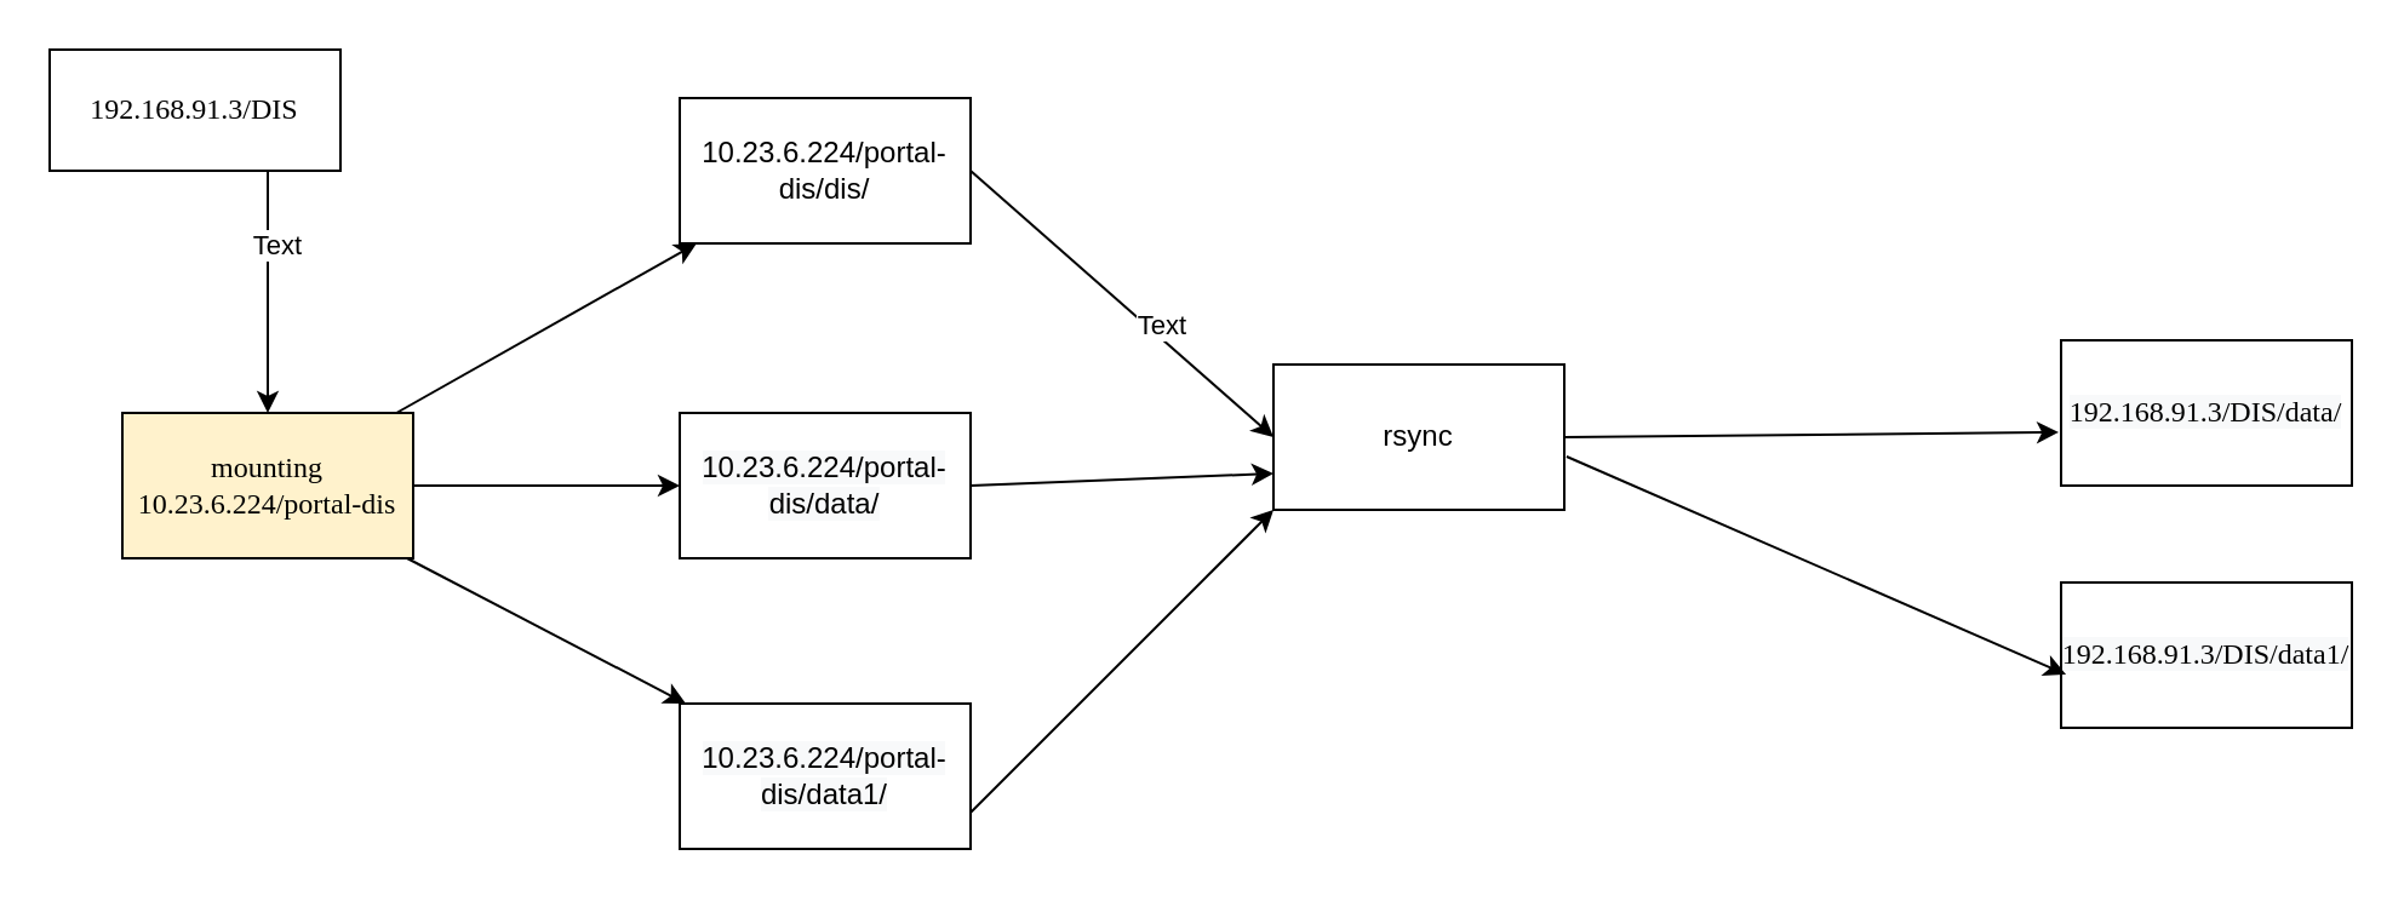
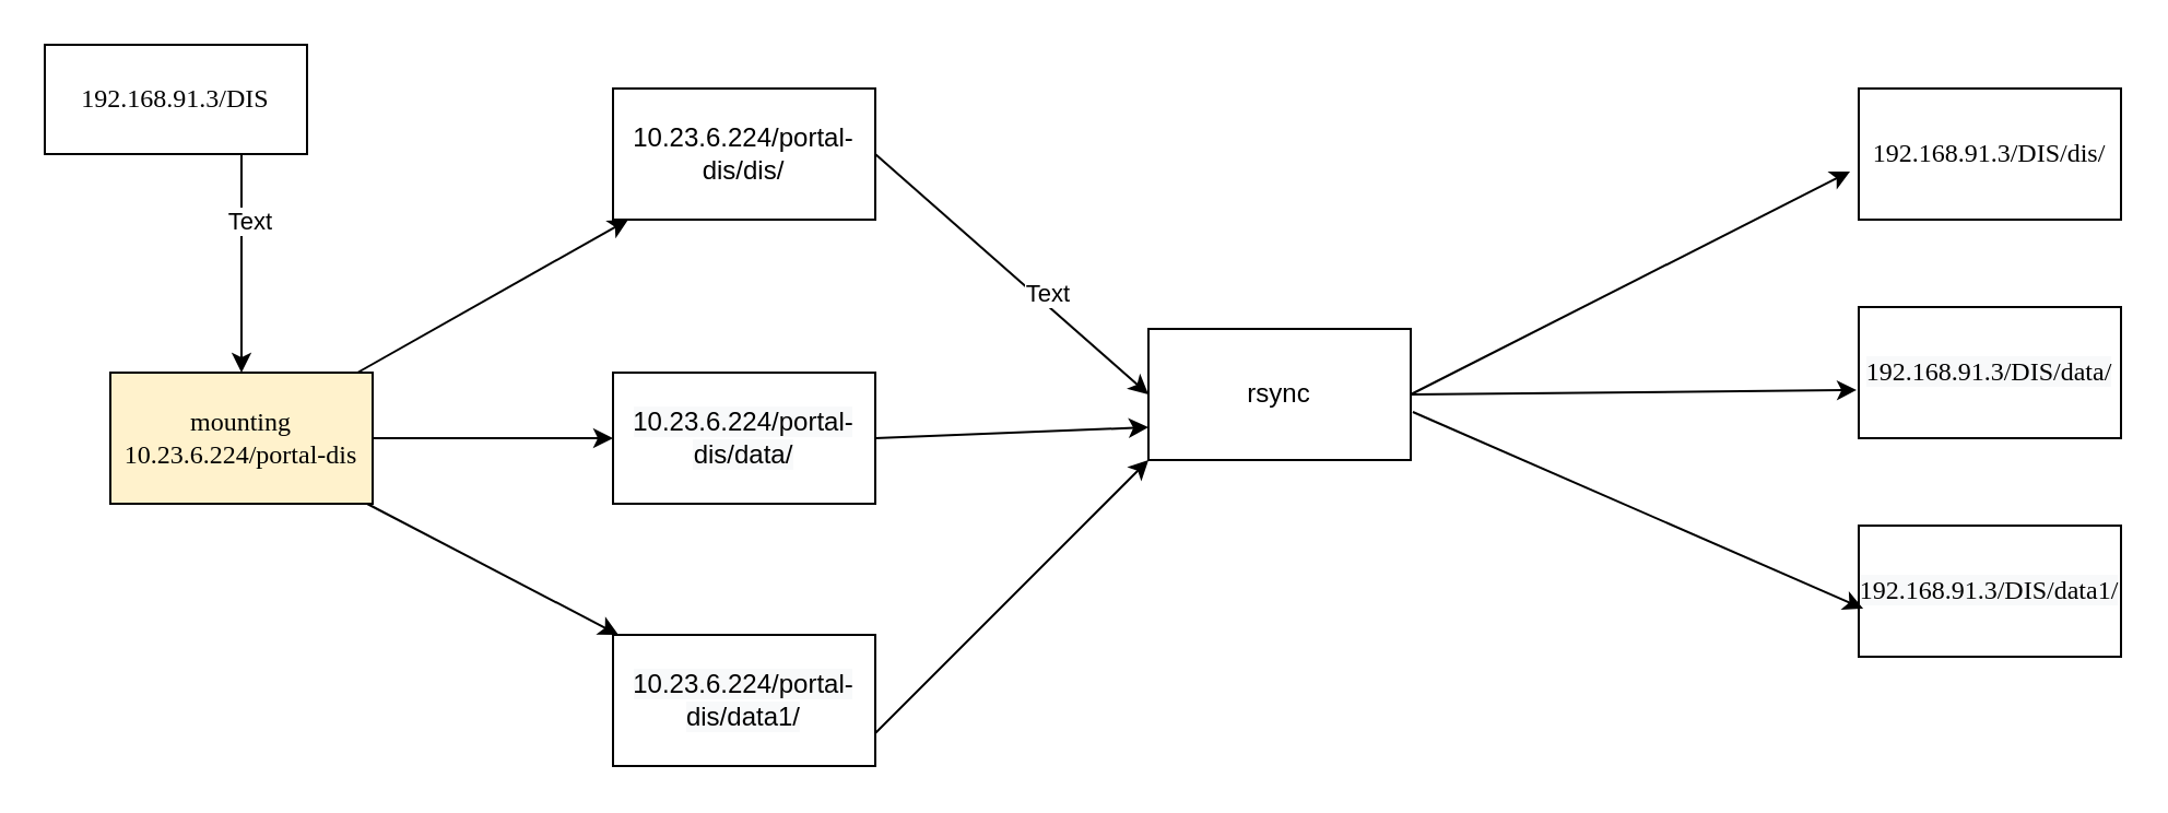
  <mxCell id="0" />
  <mxCell id="1" parent="0" />
  <mxCell id="2" value="192.168.91.3/DIS" style="whiteSpace=wrap;html=1;rounded=0;shadow=0;comic=0;labelBackgroundColor=none;strokeWidth=1;fontFamily=Verdana;fontSize=12;align=center;" parent="1" vertex="1"><mxGeometry x="20" y="20" width="120" height="50" as="geometry" /></mxCell>
  <mxCell id="3" value="&lt;font face=&quot;Verdana&quot;&gt;mounting&lt;br&gt;10.23.6.224/portal-dis&lt;/font&gt;" style="rounded=0;whiteSpace=wrap;html=1;fillColor=#fff2cc;" vertex="1" parent="1"><mxGeometry x="50" y="170" width="120" height="60" as="geometry" /></mxCell>
  <mxCell id="4" value="" style="endArrow=classic;html=1;exitX=0.75;exitY=1;exitDx=0;exitDy=0;" edge="1" parent="1" source="2" target="3"><mxGeometry width="50" height="50" relative="1" as="geometry"><mxPoint x="140" y="90" as="sourcePoint" /><mxPoint x="190" y="40" as="targetPoint" /></mxGeometry></mxCell>
  <mxCell id="5" value="Text" style="edgeLabel;html=1;align=center;verticalAlign=middle;resizable=0;points=[];" vertex="1" connectable="0" parent="4"><mxGeometry x="-0.407" y="3" relative="1" as="geometry"><mxPoint as="offset" /></mxGeometry></mxCell>
  <mxCell id="6" value="10.23.6.224/portal-dis/dis/" style="rounded=0;whiteSpace=wrap;html=1;" vertex="1" parent="1"><mxGeometry x="280" y="40" width="120" height="60" as="geometry" /></mxCell>
  <mxCell id="7" value="&lt;span style=&quot;color: rgb(0 , 0 , 0) ; font-family: &amp;#34;helvetica&amp;#34; ; font-size: 12px ; font-style: normal ; font-weight: 400 ; letter-spacing: normal ; text-align: center ; text-indent: 0px ; text-transform: none ; word-spacing: 0px ; background-color: rgb(248 , 249 , 250) ; display: inline ; float: none&quot;&gt;10.23.6.224/portal-dis/data/&lt;/span&gt;" style="rounded=0;whiteSpace=wrap;html=1;" vertex="1" parent="1"><mxGeometry x="280" y="170" width="120" height="60" as="geometry" /></mxCell>
  <mxCell id="8" value="&lt;span style=&quot;color: rgb(0 , 0 , 0) ; font-family: &amp;#34;helvetica&amp;#34; ; font-size: 12px ; font-style: normal ; font-weight: 400 ; letter-spacing: normal ; text-align: center ; text-indent: 0px ; text-transform: none ; word-spacing: 0px ; background-color: rgb(248 , 249 , 250) ; display: inline ; float: none&quot;&gt;10.23.6.224/portal-dis/data1/&lt;/span&gt;" style="rounded=0;whiteSpace=wrap;html=1;" vertex="1" parent="1"><mxGeometry x="280" y="290" width="120" height="60" as="geometry" /></mxCell>
  <mxCell id="9" value="" style="endArrow=classic;html=1;" edge="1" parent="1" source="3" target="6"><mxGeometry width="50" height="50" relative="1" as="geometry"><mxPoint x="290" y="190" as="sourcePoint" /><mxPoint x="340" y="140" as="targetPoint" /></mxGeometry></mxCell>
  <mxCell id="10" value="" style="endArrow=classic;html=1;" edge="1" parent="1" source="3" target="8"><mxGeometry width="50" height="50" relative="1" as="geometry"><mxPoint x="180" y="350" as="sourcePoint" /><mxPoint x="230" y="300" as="targetPoint" /></mxGeometry></mxCell>
  <mxCell id="11" value="" style="endArrow=classic;html=1;exitX=1;exitY=0.5;exitDx=0;exitDy=0;" edge="1" parent="1" source="3" target="7"><mxGeometry width="50" height="50" relative="1" as="geometry"><mxPoint x="200" y="290" as="sourcePoint" /><mxPoint x="250" y="240" as="targetPoint" /></mxGeometry></mxCell>
  <mxCell id="12" value="rsync" style="rounded=0;whiteSpace=wrap;html=1;" vertex="1" parent="1"><mxGeometry x="525" y="150" width="120" height="60" as="geometry" /></mxCell>
  <mxCell id="13" value="" style="endArrow=classic;html=1;exitX=1;exitY=0.5;exitDx=0;exitDy=0;entryX=0;entryY=0.5;entryDx=0;entryDy=0;" edge="1" parent="1" source="6" target="12"><mxGeometry width="50" height="50" relative="1" as="geometry"><mxPoint x="480" y="380" as="sourcePoint" /><mxPoint x="590" y="210" as="targetPoint" /></mxGeometry></mxCell>
  <mxCell id="14" value="Text" style="edgeLabel;html=1;align=center;verticalAlign=middle;resizable=0;points=[];" vertex="1" connectable="0" parent="13"><mxGeometry x="0.213" y="4" relative="1" as="geometry"><mxPoint as="offset" /></mxGeometry></mxCell>
  <mxCell id="15" value="" style="endArrow=classic;html=1;entryX=0;entryY=0.75;entryDx=0;entryDy=0;exitX=1;exitY=0.5;exitDx=0;exitDy=0;" edge="1" parent="1" source="7" target="12"><mxGeometry width="50" height="50" relative="1" as="geometry"><mxPoint x="480" y="380" as="sourcePoint" /><mxPoint x="530" y="330" as="targetPoint" /></mxGeometry></mxCell>
  <mxCell id="16" value="" style="endArrow=classic;html=1;exitX=1;exitY=0.75;exitDx=0;exitDy=0;entryX=0;entryY=1;entryDx=0;entryDy=0;" edge="1" parent="1" source="8" target="12"><mxGeometry width="50" height="50" relative="1" as="geometry"><mxPoint x="480" y="380" as="sourcePoint" /><mxPoint x="530" y="330" as="targetPoint" /></mxGeometry></mxCell>
+ <mxCell id="17" value="&lt;span style=&quot;font-family: &amp;#34;verdana&amp;#34;&quot;&gt;192.168.91.3/DIS/dis/&lt;br&gt;&lt;/span&gt;" style="rounded=0;whiteSpace=wrap;html=1;" vertex="1" parent="1"><mxGeometry x="850" y="40" width="120" height="60" as="geometry" /></mxCell>
  <mxCell id="18" value="&lt;span style=&quot;color: rgb(0 , 0 , 0) ; font-family: &amp;#34;verdana&amp;#34; ; font-size: 12px ; font-style: normal ; font-weight: 400 ; letter-spacing: normal ; text-align: center ; text-indent: 0px ; text-transform: none ; word-spacing: 0px ; background-color: rgb(248 , 249 , 250) ; display: inline ; float: none&quot;&gt;192.168.91.3/DIS/data/&lt;/span&gt;" style="rounded=0;whiteSpace=wrap;html=1;" vertex="1" parent="1"><mxGeometry x="850" y="140" width="120" height="60" as="geometry" /></mxCell>
  <mxCell id="19" value="&lt;span style=&quot;color: rgb(0 , 0 , 0) ; font-family: &amp;#34;verdana&amp;#34; ; font-size: 12px ; font-style: normal ; font-weight: 400 ; letter-spacing: normal ; text-align: center ; text-indent: 0px ; text-transform: none ; word-spacing: 0px ; background-color: rgb(248 , 249 , 250) ; display: inline ; float: none&quot;&gt;192.168.91.3/DIS/data1/&lt;/span&gt;" style="rounded=0;whiteSpace=wrap;html=1;" vertex="1" parent="1"><mxGeometry x="850" y="240" width="120" height="60" as="geometry" /></mxCell>
+ <mxCell id="20" value="" style="endArrow=classic;html=1;entryX=-0.033;entryY=0.633;entryDx=0;entryDy=0;entryPerimeter=0;exitX=1;exitY=0.5;exitDx=0;exitDy=0;" edge="1" parent="1" source="12" target="17"><mxGeometry width="50" height="50" relative="1" as="geometry"><mxPoint x="480" y="380" as="sourcePoint" /><mxPoint x="530" y="330" as="targetPoint" /></mxGeometry></mxCell>
  <mxCell id="21" value="" style="endArrow=classic;html=1;entryX=-0.008;entryY=0.633;entryDx=0;entryDy=0;entryPerimeter=0;exitX=1;exitY=0.5;exitDx=0;exitDy=0;" edge="1" parent="1" source="12" target="18"><mxGeometry width="50" height="50" relative="1" as="geometry"><mxPoint x="480" y="380" as="sourcePoint" /><mxPoint x="530" y="330" as="targetPoint" /></mxGeometry></mxCell>
  <mxCell id="22" value="" style="endArrow=classic;html=1;entryX=0.017;entryY=0.633;entryDx=0;entryDy=0;entryPerimeter=0;exitX=1.008;exitY=0.633;exitDx=0;exitDy=0;exitPerimeter=0;" edge="1" parent="1" source="12" target="19"><mxGeometry width="50" height="50" relative="1" as="geometry"><mxPoint x="660" y="188" as="sourcePoint" /><mxPoint x="530" y="330" as="targetPoint" /></mxGeometry></mxCell>
